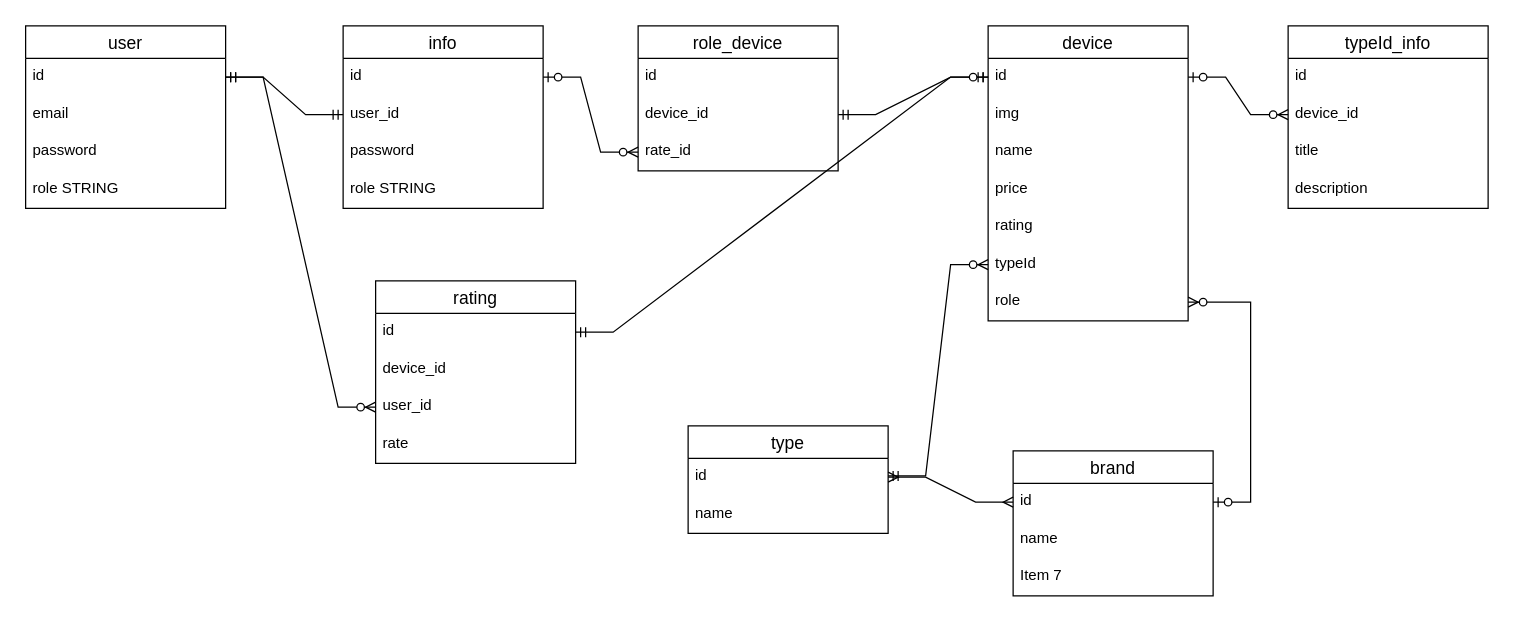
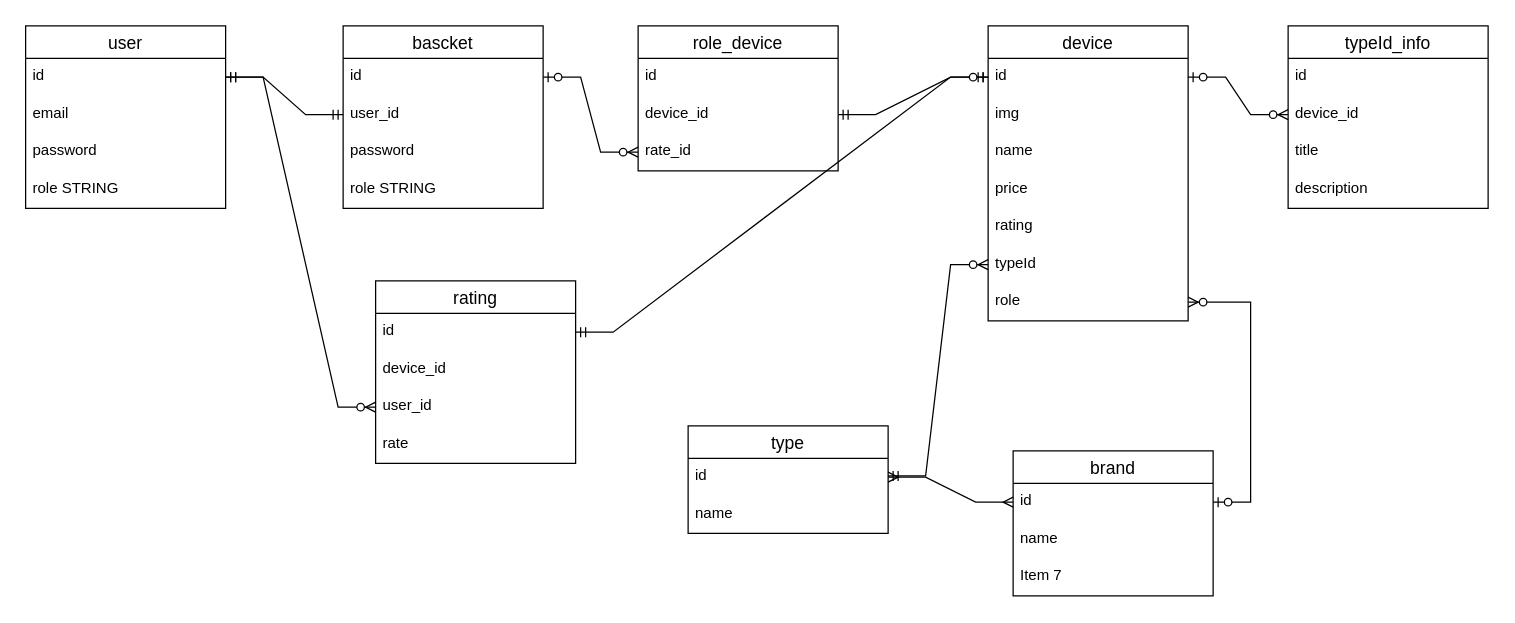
  <mxCell id="0" />
  <mxCell id="1" parent="0" />
  <mxCell id="2" value="user" style="swimlane;fontStyle=0;childLayout=stackLayout;horizontal=1;startSize=26;horizontalStack=0;resizeParent=1;resizeParentMax=0;resizeLast=0;collapsible=1;marginBottom=0;align=center;fontSize=14;" vertex="1" parent="1"><mxGeometry y="20" width="160" height="146" as="geometry" x="20" /></mxCell>
  <mxCell id="3" value="id" style="text;strokeColor=none;fillColor=none;spacingLeft=4;spacingRight=4;overflow=hidden;rotatable=0;points=[[0,0.5],[1,0.5]];portConstraint=eastwest;fontSize=12;" vertex="1" parent="2"><mxGeometry y="26" width="160" height="30" as="geometry" /></mxCell>
  <mxCell id="4" value="email" style="text;strokeColor=none;fillColor=none;spacingLeft=4;spacingRight=4;overflow=hidden;rotatable=0;points=[[0,0.5],[1,0.5]];portConstraint=eastwest;fontSize=12;" vertex="1" parent="2"><mxGeometry y="56" width="160" height="30" as="geometry" /></mxCell>
  <mxCell id="5" value="password" style="text;strokeColor=none;fillColor=none;spacingLeft=4;spacingRight=4;overflow=hidden;rotatable=0;points=[[0,0.5],[1,0.5]];portConstraint=eastwest;fontSize=12;" vertex="1" parent="2"><mxGeometry y="86" width="160" height="30" as="geometry" /></mxCell>
  <mxCell id="6" value="role STRING" style="text;strokeColor=none;fillColor=none;spacingLeft=4;spacingRight=4;overflow=hidden;rotatable=0;points=[[0,0.5],[1,0.5]];portConstraint=eastwest;fontSize=12;" vertex="1" parent="2"><mxGeometry y="116" width="160" height="30" as="geometry" /></mxCell>
- <mxCell id="7" value="info" style="swimlane;fontStyle=0;childLayout=stackLayout;horizontal=1;startSize=26;horizontalStack=0;resizeParent=1;resizeParentMax=0;resizeLast=0;collapsible=1;marginBottom=0;align=center;fontSize=14;" vertex="1" parent="1"><mxGeometry x="274" y="20" width="160" height="146" as="geometry" /></mxCell>
+ <mxCell id="7" value="bascket" style="swimlane;fontStyle=0;childLayout=stackLayout;horizontal=1;startSize=26;horizontalStack=0;resizeParent=1;resizeParentMax=0;resizeLast=0;collapsible=1;marginBottom=0;align=center;fontSize=14;" vertex="1" parent="1"><mxGeometry x="274" y="20" width="160" height="146" as="geometry" /></mxCell>
  <mxCell id="8" value="id" style="text;strokeColor=none;fillColor=none;spacingLeft=4;spacingRight=4;overflow=hidden;rotatable=0;points=[[0,0.5],[1,0.5]];portConstraint=eastwest;fontSize=12;" vertex="1" parent="7"><mxGeometry y="26" width="160" height="30" as="geometry" /></mxCell>
  <mxCell id="9" value="user_id" style="text;strokeColor=none;fillColor=none;spacingLeft=4;spacingRight=4;overflow=hidden;rotatable=0;points=[[0,0.5],[1,0.5]];portConstraint=eastwest;fontSize=12;" vertex="1" parent="7"><mxGeometry y="56" width="160" height="30" as="geometry" /></mxCell>
  <mxCell id="10" value="password" style="text;strokeColor=none;fillColor=none;spacingLeft=4;spacingRight=4;overflow=hidden;rotatable=0;points=[[0,0.5],[1,0.5]];portConstraint=eastwest;fontSize=12;" vertex="1" parent="7"><mxGeometry y="86" width="160" height="30" as="geometry" /></mxCell>
  <mxCell id="11" value="role STRING" style="text;strokeColor=none;fillColor=none;spacingLeft=4;spacingRight=4;overflow=hidden;rotatable=0;points=[[0,0.5],[1,0.5]];portConstraint=eastwest;fontSize=12;" vertex="1" parent="7"><mxGeometry y="116" width="160" height="30" as="geometry" /></mxCell>
  <mxCell id="12" value="" style="edgeStyle=entityRelationEdgeStyle;fontSize=12;html=1;endArrow=ERmandOne;startArrow=ERmandOne;rounded=0;" edge="1" parent="1" source="3" target="9"><mxGeometry width="100" height="100" relative="1" as="geometry"><mxPoint x="210" y="310" as="sourcePoint" /><mxPoint x="310" y="210" as="targetPoint" /></mxGeometry></mxCell>
  <mxCell id="13" value="device" style="swimlane;fontStyle=0;childLayout=stackLayout;horizontal=1;startSize=26;horizontalStack=0;resizeParent=1;resizeParentMax=0;resizeLast=0;collapsible=1;marginBottom=0;align=center;fontSize=14;" vertex="1" parent="1"><mxGeometry x="790" y="20" width="160" height="236" as="geometry" /></mxCell>
  <mxCell id="14" value="id" style="text;strokeColor=none;fillColor=none;spacingLeft=4;spacingRight=4;overflow=hidden;rotatable=0;points=[[0,0.5],[1,0.5]];portConstraint=eastwest;fontSize=12;" vertex="1" parent="13"><mxGeometry y="26" width="160" height="30" as="geometry" /></mxCell>
  <mxCell id="15" value="img" style="text;strokeColor=none;fillColor=none;spacingLeft=4;spacingRight=4;overflow=hidden;rotatable=0;points=[[0,0.5],[1,0.5]];portConstraint=eastwest;fontSize=12;" vertex="1" parent="13"><mxGeometry y="56" width="160" height="30" as="geometry" /></mxCell>
  <mxCell id="16" value="name" style="text;strokeColor=none;fillColor=none;spacingLeft=4;spacingRight=4;overflow=hidden;rotatable=0;points=[[0,0.5],[1,0.5]];portConstraint=eastwest;fontSize=12;" vertex="1" parent="13"><mxGeometry y="86" width="160" height="30" as="geometry" /></mxCell>
  <mxCell id="17" value="price" style="text;strokeColor=none;fillColor=none;spacingLeft=4;spacingRight=4;overflow=hidden;rotatable=0;points=[[0,0.5],[1,0.5]];portConstraint=eastwest;fontSize=12;" vertex="1" parent="13"><mxGeometry y="116" width="160" height="30" as="geometry" /></mxCell>
  <mxCell id="18" value="rating" style="text;strokeColor=none;fillColor=none;spacingLeft=4;spacingRight=4;overflow=hidden;rotatable=0;points=[[0,0.5],[1,0.5]];portConstraint=eastwest;fontSize=12;" vertex="1" parent="13"><mxGeometry y="146" width="160" height="30" as="geometry" /></mxCell>
  <mxCell id="19" value="typeId" style="text;strokeColor=none;fillColor=none;spacingLeft=4;spacingRight=4;overflow=hidden;rotatable=0;points=[[0,0.5],[1,0.5]];portConstraint=eastwest;fontSize=12;" vertex="1" parent="13"><mxGeometry y="176" width="160" height="30" as="geometry" /></mxCell>
  <mxCell id="20" value="role" style="text;strokeColor=none;fillColor=none;spacingLeft=4;spacingRight=4;overflow=hidden;rotatable=0;points=[[0,0.5],[1,0.5]];portConstraint=eastwest;fontSize=12;" vertex="1" parent="13"><mxGeometry y="206" width="160" height="30" as="geometry" /></mxCell>
  <mxCell id="21" value="type" style="swimlane;fontStyle=0;childLayout=stackLayout;horizontal=1;startSize=26;horizontalStack=0;resizeParent=1;resizeParentMax=0;resizeLast=0;collapsible=1;marginBottom=0;align=center;fontSize=14;" vertex="1" parent="1"><mxGeometry x="550" y="340" width="160" height="86" as="geometry" /></mxCell>
  <mxCell id="22" value="id" style="text;strokeColor=none;fillColor=none;spacingLeft=4;spacingRight=4;overflow=hidden;rotatable=0;points=[[0,0.5],[1,0.5]];portConstraint=eastwest;fontSize=12;" vertex="1" parent="21"><mxGeometry y="26" width="160" height="30" as="geometry" /></mxCell>
  <mxCell id="23" value="name" style="text;strokeColor=none;fillColor=none;spacingLeft=4;spacingRight=4;overflow=hidden;rotatable=0;points=[[0,0.5],[1,0.5]];portConstraint=eastwest;fontSize=12;" vertex="1" parent="21"><mxGeometry y="56" width="160" height="30" as="geometry" /></mxCell>
  <mxCell id="24" value="typeId_info" style="swimlane;fontStyle=0;childLayout=stackLayout;horizontal=1;startSize=26;horizontalStack=0;resizeParent=1;resizeParentMax=0;resizeLast=0;collapsible=1;marginBottom=0;align=center;fontSize=14;" vertex="1" parent="1"><mxGeometry x="1030" y="20" width="160" height="146" as="geometry" /></mxCell>
  <mxCell id="25" value="id" style="text;strokeColor=none;fillColor=none;spacingLeft=4;spacingRight=4;overflow=hidden;rotatable=0;points=[[0,0.5],[1,0.5]];portConstraint=eastwest;fontSize=12;" vertex="1" parent="24"><mxGeometry y="26" width="160" height="30" as="geometry" /></mxCell>
  <mxCell id="26" value="device_id" style="text;strokeColor=none;fillColor=none;spacingLeft=4;spacingRight=4;overflow=hidden;rotatable=0;points=[[0,0.5],[1,0.5]];portConstraint=eastwest;fontSize=12;" vertex="1" parent="24"><mxGeometry y="56" width="160" height="30" as="geometry" /></mxCell>
  <mxCell id="27" value="title" style="text;strokeColor=none;fillColor=none;spacingLeft=4;spacingRight=4;overflow=hidden;rotatable=0;points=[[0,0.5],[1,0.5]];portConstraint=eastwest;fontSize=12;" vertex="1" parent="24"><mxGeometry y="86" width="160" height="30" as="geometry" /></mxCell>
  <mxCell id="28" value="description" style="text;strokeColor=none;fillColor=none;spacingLeft=4;spacingRight=4;overflow=hidden;rotatable=0;points=[[0,0.5],[1,0.5]];portConstraint=eastwest;fontSize=12;" vertex="1" parent="24"><mxGeometry y="116" width="160" height="30" as="geometry" /></mxCell>
  <mxCell id="29" value="brand" style="swimlane;fontStyle=0;childLayout=stackLayout;horizontal=1;startSize=26;horizontalStack=0;resizeParent=1;resizeParentMax=0;resizeLast=0;collapsible=1;marginBottom=0;align=center;fontSize=14;" vertex="1" parent="1"><mxGeometry x="810" y="360" width="160" height="116" as="geometry" /></mxCell>
  <mxCell id="30" value="id" style="text;strokeColor=none;fillColor=none;spacingLeft=4;spacingRight=4;overflow=hidden;rotatable=0;points=[[0,0.5],[1,0.5]];portConstraint=eastwest;fontSize=12;" vertex="1" parent="29"><mxGeometry y="26" width="160" height="30" as="geometry" /></mxCell>
  <mxCell id="31" value="name" style="text;strokeColor=none;fillColor=none;spacingLeft=4;spacingRight=4;overflow=hidden;rotatable=0;points=[[0,0.5],[1,0.5]];portConstraint=eastwest;fontSize=12;" vertex="1" parent="29"><mxGeometry y="56" width="160" height="30" as="geometry" /></mxCell>
  <mxCell id="32" value="Item 7" style="text;strokeColor=none;fillColor=none;spacingLeft=4;spacingRight=4;overflow=hidden;rotatable=0;points=[[0,0.5],[1,0.5]];portConstraint=eastwest;fontSize=12;" vertex="1" parent="29"><mxGeometry y="86" width="160" height="30" as="geometry" /></mxCell>
  <mxCell id="33" value="" style="edgeStyle=entityRelationEdgeStyle;fontSize=12;html=1;endArrow=ERzeroToMany;startArrow=ERmandOne;rounded=0;entryX=0;entryY=0.5;entryDx=0;entryDy=0;" edge="1" parent="1" target="19"><mxGeometry width="100" height="100" relative="1" as="geometry"><mxPoint x="710" y="380" as="sourcePoint" /><mxPoint x="700" y="300" as="targetPoint" /></mxGeometry></mxCell>
  <mxCell id="34" value="" style="edgeStyle=entityRelationEdgeStyle;fontSize=12;html=1;endArrow=ERzeroToMany;startArrow=ERzeroToOne;rounded=0;" edge="1" parent="1" source="30" target="20"><mxGeometry width="100" height="100" relative="1" as="geometry"><mxPoint x="920" y="400" as="sourcePoint" /><mxPoint x="1020" y="300" as="targetPoint" /></mxGeometry></mxCell>
  <mxCell id="35" value="" style="edgeStyle=entityRelationEdgeStyle;fontSize=12;html=1;endArrow=ERmany;startArrow=ERmany;rounded=0;exitX=1;exitY=0.5;exitDx=0;exitDy=0;" edge="1" parent="1" source="22" target="30"><mxGeometry width="100" height="100" relative="1" as="geometry"><mxPoint x="710" y="381" as="sourcePoint" /><mxPoint x="1020" y="300" as="targetPoint" /></mxGeometry></mxCell>
  <mxCell id="36" value="" style="edgeStyle=entityRelationEdgeStyle;fontSize=12;html=1;endArrow=ERzeroToMany;startArrow=ERzeroToOne;rounded=0;" edge="1" parent="1" source="14" target="26"><mxGeometry width="100" height="100" relative="1" as="geometry"><mxPoint x="920" y="400" as="sourcePoint" /><mxPoint x="1020" y="300" as="targetPoint" /></mxGeometry></mxCell>
  <mxCell id="37" value="role_device" style="swimlane;fontStyle=0;childLayout=stackLayout;horizontal=1;startSize=26;horizontalStack=0;resizeParent=1;resizeParentMax=0;resizeLast=0;collapsible=1;marginBottom=0;align=center;fontSize=14;" vertex="1" parent="1"><mxGeometry x="510" y="20" width="160" height="116" as="geometry" /></mxCell>
  <mxCell id="38" value="id" style="text;strokeColor=none;fillColor=none;spacingLeft=4;spacingRight=4;overflow=hidden;rotatable=0;points=[[0,0.5],[1,0.5]];portConstraint=eastwest;fontSize=12;" vertex="1" parent="37"><mxGeometry y="26" width="160" height="30" as="geometry" /></mxCell>
  <mxCell id="39" value="device_id" style="text;strokeColor=none;fillColor=none;spacingLeft=4;spacingRight=4;overflow=hidden;rotatable=0;points=[[0,0.5],[1,0.5]];portConstraint=eastwest;fontSize=12;" vertex="1" parent="37"><mxGeometry y="56" width="160" height="30" as="geometry" /></mxCell>
  <mxCell id="40" value="rate_id" style="text;strokeColor=none;fillColor=none;spacingLeft=4;spacingRight=4;overflow=hidden;rotatable=0;points=[[0,0.5],[1,0.5]];portConstraint=eastwest;fontSize=12;" vertex="1" parent="37"><mxGeometry y="86" width="160" height="30" as="geometry" /></mxCell>
  <mxCell id="41" value="" style="edgeStyle=entityRelationEdgeStyle;fontSize=12;html=1;endArrow=ERzeroToMany;startArrow=ERzeroToOne;rounded=0;" edge="1" parent="1" source="8" target="40"><mxGeometry width="100" height="100" relative="1" as="geometry"><mxPoint x="400" y="550" as="sourcePoint" /><mxPoint x="500" y="450" as="targetPoint" /></mxGeometry></mxCell>
  <mxCell id="42" value="" style="edgeStyle=entityRelationEdgeStyle;fontSize=12;html=1;endArrow=ERmandOne;startArrow=ERmandOne;rounded=0;entryX=0;entryY=0.5;entryDx=0;entryDy=0;exitX=1;exitY=0.5;exitDx=0;exitDy=0;" edge="1" parent="1" source="39" target="14"><mxGeometry width="100" height="100" relative="1" as="geometry"><mxPoint x="650" y="200" as="sourcePoint" /><mxPoint x="750" y="100" as="targetPoint" /></mxGeometry></mxCell>
  <mxCell id="43" value="rating" style="swimlane;fontStyle=0;childLayout=stackLayout;horizontal=1;startSize=26;horizontalStack=0;resizeParent=1;resizeParentMax=0;resizeLast=0;collapsible=1;marginBottom=0;align=center;fontSize=14;" vertex="1" parent="1"><mxGeometry x="300" y="224" width="160" height="146" as="geometry" /></mxCell>
  <mxCell id="44" value="id" style="text;strokeColor=none;fillColor=none;spacingLeft=4;spacingRight=4;overflow=hidden;rotatable=0;points=[[0,0.5],[1,0.5]];portConstraint=eastwest;fontSize=12;" vertex="1" parent="43"><mxGeometry y="26" width="160" height="30" as="geometry" /></mxCell>
  <mxCell id="45" value="device_id" style="text;strokeColor=none;fillColor=none;spacingLeft=4;spacingRight=4;overflow=hidden;rotatable=0;points=[[0,0.5],[1,0.5]];portConstraint=eastwest;fontSize=12;" vertex="1" parent="43"><mxGeometry y="56" width="160" height="30" as="geometry" /></mxCell>
  <mxCell id="46" value="user_id" style="text;strokeColor=none;fillColor=none;spacingLeft=4;spacingRight=4;overflow=hidden;rotatable=0;points=[[0,0.5],[1,0.5]];portConstraint=eastwest;fontSize=12;" vertex="1" parent="43"><mxGeometry y="86" width="160" height="30" as="geometry" /></mxCell>
  <mxCell id="47" value="rate" style="text;strokeColor=none;fillColor=none;spacingLeft=4;spacingRight=4;overflow=hidden;rotatable=0;points=[[0,0.5],[1,0.5]];portConstraint=eastwest;fontSize=12;" vertex="1" parent="43"><mxGeometry y="116" width="160" height="30" as="geometry" /></mxCell>
  <mxCell id="48" value="" style="edgeStyle=entityRelationEdgeStyle;fontSize=12;html=1;endArrow=ERzeroToMany;startArrow=ERmandOne;rounded=0;exitX=1;exitY=0.5;exitDx=0;exitDy=0;entryX=0;entryY=0.5;entryDx=0;entryDy=0;" edge="1" parent="1" source="3" target="46"><mxGeometry width="100" height="100" relative="1" as="geometry"><mxPoint x="700" y="360" as="sourcePoint" /><mxPoint x="800" y="260" as="targetPoint" /></mxGeometry></mxCell>
  <mxCell id="49" value="" style="edgeStyle=entityRelationEdgeStyle;fontSize=12;html=1;endArrow=ERzeroToOne;startArrow=ERmandOne;rounded=0;entryX=0;entryY=0.5;entryDx=0;entryDy=0;" edge="1" parent="1" source="44" target="14"><mxGeometry width="100" height="100" relative="1" as="geometry"><mxPoint x="550" y="280" as="sourcePoint" /><mxPoint x="650" y="180" as="targetPoint" /></mxGeometry></mxCell>
